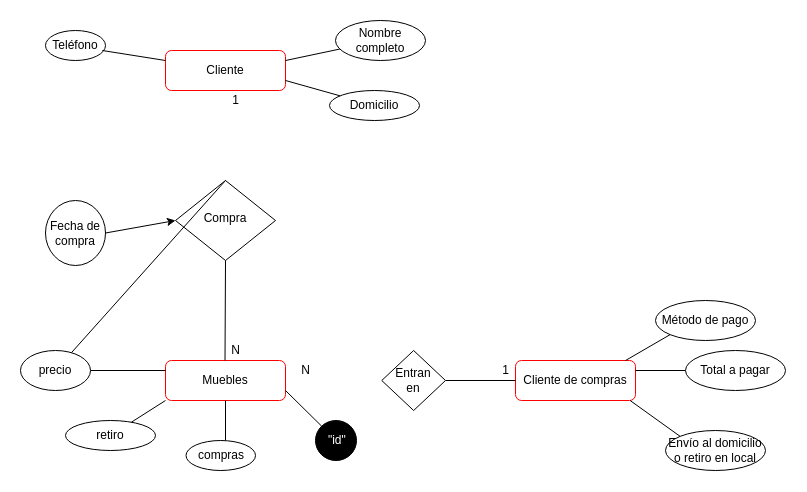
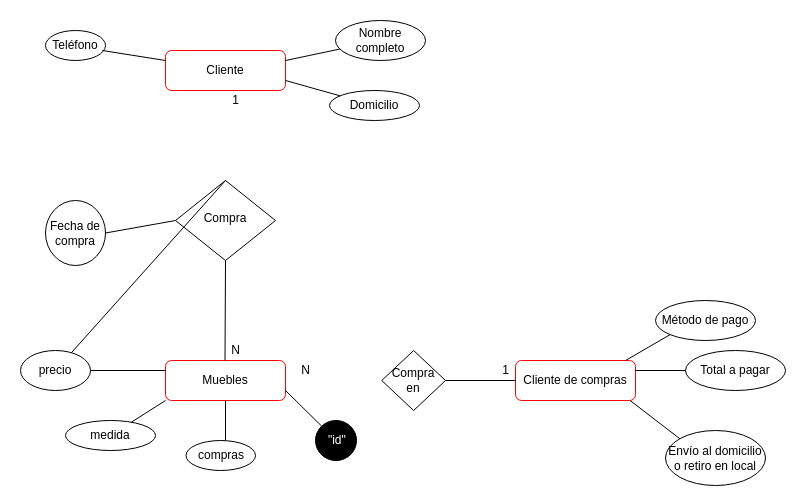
  <mxCell id="0" />
  <mxCell id="1" parent="0" />
  <mxCell id="2" value="Cliente" style="rounded=1;whiteSpace=wrap;html=1;fontSize=12;glass=0;strokeWidth=1;shadow=0;strokeColor=#FF0000;" parent="1" vertex="1"><mxGeometry x="165" y="50" width="120" height="40" as="geometry" /></mxCell>
  <mxCell id="3" value="Compra" style="rhombus;whiteSpace=wrap;html=1;shadow=0;fontFamily=Helvetica;fontSize=12;align=center;strokeWidth=1;spacing=6;spacingTop=-4;" parent="1" vertex="1"><mxGeometry x="175" y="180" width="100" height="80" as="geometry" /></mxCell>
  <mxCell id="4" value="Muebles" style="rounded=1;whiteSpace=wrap;html=1;fontSize=12;glass=0;strokeWidth=1;shadow=0;strokeColor=#FF0000;" parent="1" vertex="1"><mxGeometry x="165" y="360" width="120" height="40" as="geometry" /></mxCell>
  <mxCell id="5" value="Fecha de&lt;br&gt;compra" style="ellipse;whiteSpace=wrap;html=1;" parent="1" vertex="1"><mxGeometry x="45" y="200" width="60" height="65" as="geometry" /></mxCell>
  <mxCell id="6" value="" style="endArrow=none;html=1;exitX=0.5;exitY=0;exitDx=0;exitDy=0;" parent="1" source="3" target="19" edge="1"><mxGeometry width="50" height="50" relative="1" as="geometry"><mxPoint x="185" y="140" as="sourcePoint" /><mxPoint x="235" y="90" as="targetPoint" /></mxGeometry></mxCell>
  <mxCell id="7" value="" style="endArrow=none;html=1;entryX=0.5;entryY=1;entryDx=0;entryDy=0;" parent="1" target="3" edge="1"><mxGeometry width="50" height="50" relative="1" as="geometry"><mxPoint x="224.5" y="360" as="sourcePoint" /><mxPoint x="224.5" y="291" as="targetPoint" /></mxGeometry></mxCell>
  <mxCell id="8" value="" style="endArrow=none;html=1;" parent="1" target="11" edge="1"><mxGeometry width="50" height="50" relative="1" as="geometry"><mxPoint x="285" y="60" as="sourcePoint" /><mxPoint x="345" y="50" as="targetPoint" /></mxGeometry></mxCell>
  <mxCell id="9" value="" style="endArrow=none;html=1;" parent="1" target="10" edge="1"><mxGeometry width="50" height="50" relative="1" as="geometry"><mxPoint x="285" y="80" as="sourcePoint" /><mxPoint x="345" y="80" as="targetPoint" /></mxGeometry></mxCell>
  <mxCell id="10" value="Domicilio" style="ellipse;whiteSpace=wrap;html=1;" parent="1" vertex="1"><mxGeometry x="329" y="90" width="90" height="30" as="geometry" /></mxCell>
  <mxCell id="11" value="Nombre completo" style="ellipse;whiteSpace=wrap;html=1;" parent="1" vertex="1"><mxGeometry x="335" y="20" width="90" height="40" as="geometry" /></mxCell>
  <mxCell id="12" value="" style="endArrow=none;html=1;entryX=0.5;entryY=1;entryDx=0;entryDy=0;" parent="1" edge="1" target="4"><mxGeometry width="50" height="50" relative="1" as="geometry"><mxPoint x="225" y="440" as="sourcePoint" /><mxPoint x="270" y="430" as="targetPoint" /></mxGeometry></mxCell>
  <mxCell id="13" value="" style="endArrow=none;html=1;entryX=0;entryY=0;entryDx=0;entryDy=0;" parent="1" target="16" edge="1"><mxGeometry width="50" height="50" relative="1" as="geometry"><mxPoint x="285" y="390" as="sourcePoint" /><mxPoint x="355" y="390" as="targetPoint" /></mxGeometry></mxCell>
  <mxCell id="14" value="" style="endArrow=none;html=1;" parent="1" target="18" edge="1"><mxGeometry width="50" height="50" relative="1" as="geometry"><mxPoint x="165" y="400" as="sourcePoint" /><mxPoint x="165" y="400" as="targetPoint" /></mxGeometry></mxCell>
  <mxCell id="15" value="" style="endArrow=none;html=1;exitX=0;exitY=0.25;exitDx=0;exitDy=0;" parent="1" source="4" edge="1"><mxGeometry width="50" height="50" relative="1" as="geometry"><mxPoint x="95" y="370" as="sourcePoint" /><mxPoint x="85" y="370" as="targetPoint" /></mxGeometry></mxCell>
  <mxCell id="16" value="i&lt;font color=&quot;#ffffff&quot;&gt;&quot;id&quot;&lt;/font&gt;" style="ellipse;whiteSpace=wrap;html=1;fillColor=#000000;gradientColor=none;" parent="1" vertex="1"><mxGeometry x="315" y="420" width="41" height="40" as="geometry" /></mxCell>
  <mxCell id="17" value="compras" style="ellipse;whiteSpace=wrap;html=1;" parent="1" vertex="1"><mxGeometry x="185.5" y="440" width="69.5" height="30" as="geometry" /></mxCell>
- <mxCell id="18" value="retiro" style="ellipse;whiteSpace=wrap;html=1;" parent="1" vertex="1"><mxGeometry x="65" y="420" width="90" height="30" as="geometry" /></mxCell>
+ <mxCell id="18" value="medida" style="ellipse;whiteSpace=wrap;html=1;" parent="1" vertex="1"><mxGeometry x="65" y="420" width="90" height="30" as="geometry" /></mxCell>
  <mxCell id="19" value="precio" style="ellipse;whiteSpace=wrap;html=1;" parent="1" vertex="1"><mxGeometry x="20" y="350" width="70" height="40" as="geometry" /></mxCell>
  <mxCell id="20" value="1" style="text;html=1;align=center;verticalAlign=middle;resizable=0;points=[];autosize=1;strokeColor=none;" parent="1" vertex="1"><mxGeometry x="225" y="90" width="20" height="20" as="geometry" /></mxCell>
  <mxCell id="21" value="N" style="text;html=1;align=center;verticalAlign=middle;resizable=0;points=[];autosize=1;strokeColor=none;" parent="1" vertex="1"><mxGeometry x="225" y="340" width="20" height="20" as="geometry" /></mxCell>
  <mxCell id="22" value="Cliente de compras" style="rounded=1;whiteSpace=wrap;html=1;fontSize=12;glass=0;strokeWidth=1;shadow=0;strokeColor=#FF0000;" vertex="1" parent="1"><mxGeometry x="515" y="360" width="120" height="40" as="geometry" /></mxCell>
  <mxCell id="23" value="" style="endArrow=none;html=1;entryX=0;entryY=0.5;entryDx=0;entryDy=0;exitX=1;exitY=0.5;exitDx=0;exitDy=0;startArrow=none;" edge="1" parent="1" source="24" target="22"><mxGeometry width="50" height="50" relative="1" as="geometry"><mxPoint x="285" y="390" as="sourcePoint" /><mxPoint x="335" y="340" as="targetPoint" /></mxGeometry></mxCell>
- <mxCell id="24" value="Entran&lt;br&gt;en" style="rhombus;whiteSpace=wrap;html=1;" vertex="1" parent="1"><mxGeometry x="381.25" y="350" width="63.75" height="60" as="geometry" /></mxCell>
- <mxCell id="25" value="" style="endArrow=classic;html=1;entryX=0;entryY=0.5;entryDx=0;entryDy=0;exitX=1;exitY=0.5;exitDx=0;exitDy=0;" edge="1" parent="1" source="5" target="3"><mxGeometry width="50" height="50" relative="1" as="geometry"><mxPoint x="115" y="190" as="sourcePoint" /><mxPoint x="165" y="140" as="targetPoint" /></mxGeometry></mxCell>
+ <mxCell id="24" value="Compra&lt;br&gt;en" style="rhombus;whiteSpace=wrap;html=1;" vertex="1" parent="1"><mxGeometry x="381.25" y="350" width="63.75" height="60" as="geometry" /></mxCell>
+ <mxCell id="25" value="" style="endArrow=none;html=1;entryX=0;entryY=0.5;entryDx=0;entryDy=0;exitX=1;exitY=0.5;exitDx=0;exitDy=0;" edge="1" parent="1" source="5" target="3"><mxGeometry width="50" height="50" relative="1" as="geometry"><mxPoint x="115" y="190" as="sourcePoint" /><mxPoint x="165" y="140" as="targetPoint" /></mxGeometry></mxCell>
  <mxCell id="26" value="Método de pago" style="ellipse;whiteSpace=wrap;html=1;strokeColor=#000000;" vertex="1" parent="1"><mxGeometry x="655" y="300" width="100" height="40" as="geometry" /></mxCell>
  <mxCell id="27" value="" style="endArrow=none;html=1;exitX=1;exitY=0.5;exitDx=0;exitDy=0;entryX=0;entryY=1;entryDx=0;entryDy=0;" edge="1" parent="1" target="26"><mxGeometry width="50" height="50" relative="1" as="geometry"><mxPoint x="625" y="360" as="sourcePoint" /><mxPoint x="685" y="310" as="targetPoint" /></mxGeometry></mxCell>
  <mxCell id="28" value="" style="endArrow=none;html=1;exitX=1;exitY=0.5;exitDx=0;exitDy=0;" edge="1" parent="1"><mxGeometry width="50" height="50" relative="1" as="geometry"><mxPoint x="635" y="370" as="sourcePoint" /><mxPoint x="685" y="370" as="targetPoint" /></mxGeometry></mxCell>
  <mxCell id="29" value="Total a pagar" style="ellipse;whiteSpace=wrap;html=1;strokeColor=#000000;" vertex="1" parent="1"><mxGeometry x="685" y="350" width="100" height="40" as="geometry" /></mxCell>
- <mxCell id="30" value="Envío al domicilio o retiro en local" style="ellipse;whiteSpace=wrap;html=1;strokeColor=#000000;" vertex="1" parent="1"><mxGeometry x="665" y="430" width="100" height="40" as="geometry" /></mxCell>
+ <mxCell id="30" value="Envío al domicilio o retiro en local" style="ellipse;whiteSpace=wrap;html=1;strokeColor=#000000;" vertex="1" parent="1"><mxGeometry x="665" y="430" width="100" height="55" as="geometry" /></mxCell>
  <mxCell id="31" value="" style="endArrow=none;html=1;exitX=0;exitY=0;exitDx=0;exitDy=0;entryX=0;entryY=1;entryDx=0;entryDy=0;" edge="1" parent="1" source="30"><mxGeometry width="50" height="50" relative="1" as="geometry"><mxPoint x="585" y="435.86" as="sourcePoint" /><mxPoint x="629.645" y="400.002" as="targetPoint" /></mxGeometry></mxCell>
  <mxCell id="32" value="Teléfono" style="ellipse;whiteSpace=wrap;html=1;" vertex="1" parent="1"><mxGeometry x="45" y="30" width="60" height="30" as="geometry" /></mxCell>
  <mxCell id="33" value="" style="endArrow=none;html=1;exitX=0;exitY=0.25;exitDx=0;exitDy=0;" edge="1" parent="1" source="2"><mxGeometry width="50" height="50" relative="1" as="geometry"><mxPoint x="145" y="30.34" as="sourcePoint" /><mxPoint x="101.817" y="49.997" as="targetPoint" /></mxGeometry></mxCell>
  <mxCell id="34" value="N" style="text;html=1;align=center;verticalAlign=middle;resizable=0;points=[];autosize=1;strokeColor=none;" vertex="1" parent="1"><mxGeometry x="295" y="360" width="20" height="20" as="geometry" /></mxCell>
  <mxCell id="35" value="1" style="text;html=1;align=center;verticalAlign=middle;resizable=0;points=[];autosize=1;strokeColor=none;" vertex="1" parent="1"><mxGeometry x="495" y="360" width="20" height="20" as="geometry" /></mxCell>
